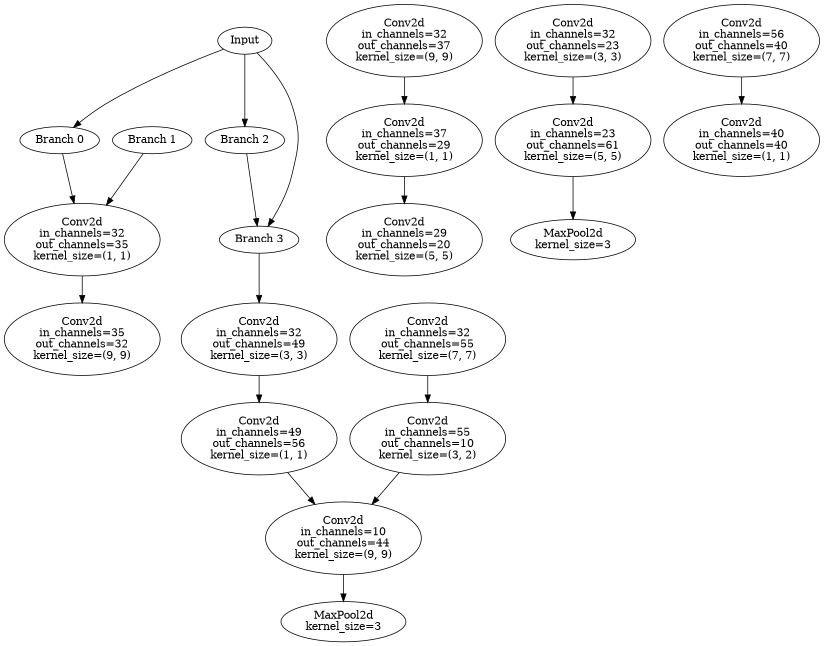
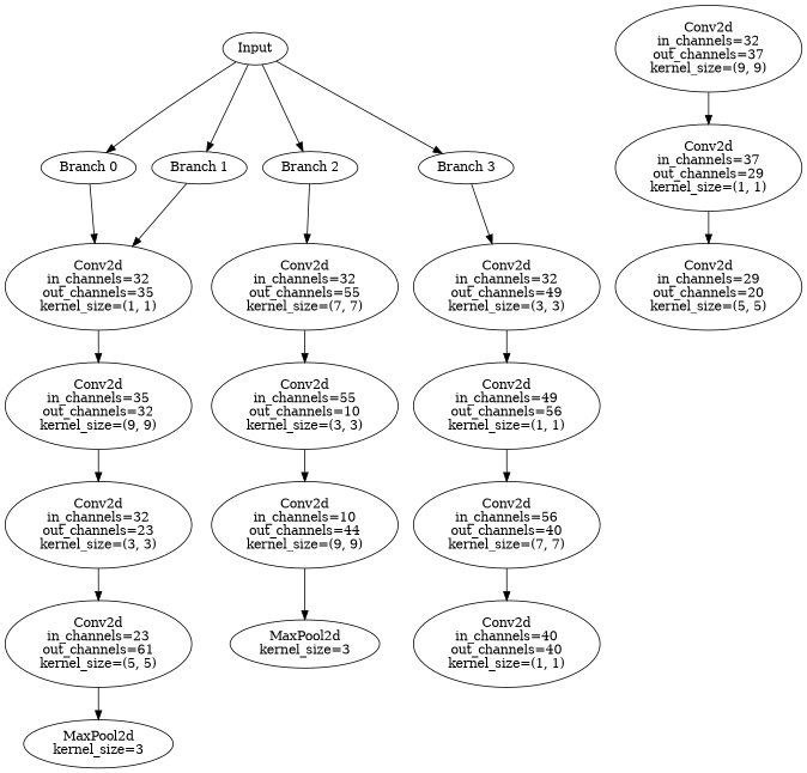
  digraph {
    n1 [label=Input]
    n2 [label="Branch 0"]
    n3 [label="Branch 1"]
    n4 [label="Branch 2"]
    n5 [label="Branch 3"]
    n6 [label="Conv2d\nin_channels=32\nout_channels=35\nkernel_size=(1, 1)"]
    n7 [label="Conv2d\nin_channels=32\nout_channels=55\nkernel_size=(7, 7)"]
    n8 [label="Conv2d\nin_channels=32\nout_channels=49\nkernel_size=(3, 3)"]
    n9 [label="Conv2d\nin_channels=32\nout_channels=37\nkernel_size=(9, 9)"]
    n10 [label="Conv2d\nin_channels=37\nout_channels=29\nkernel_size=(1, 1)"]
    n11 [label="Conv2d\nin_channels=29\nout_channels=20\nkernel_size=(5, 5)"]
    n12 [label="Conv2d\nin_channels=35\nout_channels=32\nkernel_size=(9, 9)"]
    n13 [label="Conv2d\nin_channels=32\nout_channels=23\nkernel_size=(3, 3)"]
    n14 [label="Conv2d\nin_channels=23\nout_channels=61\nkernel_size=(5, 5)"]
    n15 [label="MaxPool2d\nkernel_size=3"]
-   n16 [label="Conv2d\nin_channels=55\nout_channels=10\nkernel_size=(3, 2)"]
+   n16 [label="Conv2d\nin_channels=55\nout_channels=10\nkernel_size=(3, 3)"]
    n17 [label="Conv2d\nin_channels=10\nout_channels=44\nkernel_size=(9, 9)"]
    n18 [label="MaxPool2d\nkernel_size=3"]
    n19 [label="Conv2d\nin_channels=49\nout_channels=56\nkernel_size=(1, 1)"]
    n20 [label="Conv2d\nin_channels=56\nout_channels=40\nkernel_size=(7, 7)"]
    n21 [label="Conv2d\nin_channels=40\nout_channels=40\nkernel_size=(1, 1)"]
    n1 -> n2
+   n1 -> n3
    n1 -> n4
    n1 -> n5
    n2 -> n6
    n3 -> n6
-   n4 -> n5
+   n4 -> n7
    n5 -> n8
    n6 -> n12
    n7 -> n16
    n8 -> n19
    n9 -> n10
    n10 -> n11
+   n12 -> n13
    n13 -> n14
    n14 -> n15
    n16 -> n17
    n17 -> n18
-   n19 -> n17
+   n19 -> n20
    n20 -> n21
  }
